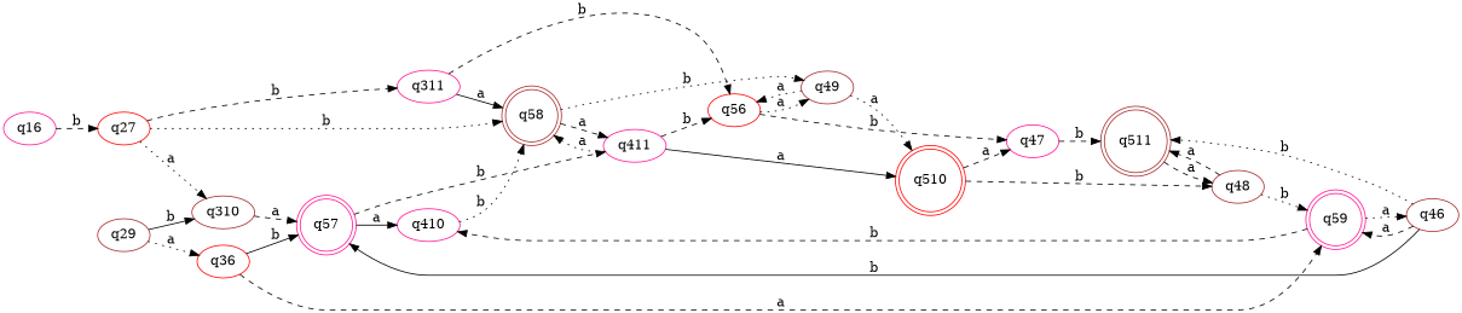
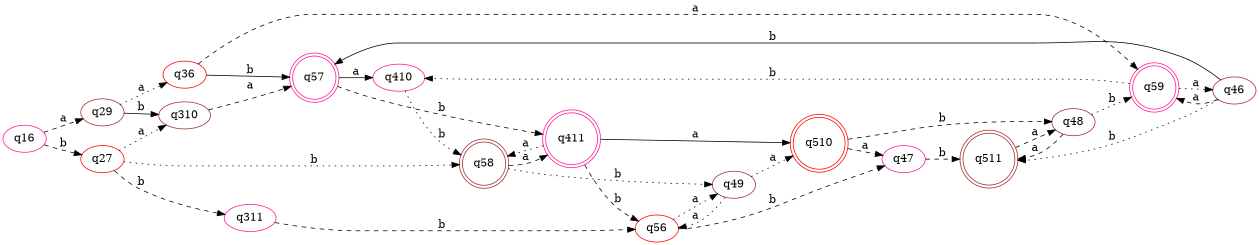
  digraph {
    rankdir=LR
    node [color=deeppink]
    edge [style=dashed]
    n1 [label=q16]
    n2 [color=red label=q27]
    n3 [color=brown label=q29]
    n4 [color=brown label=q310]
    n5 [label=q311]
    n6 [color=brown label=q58 shape=doublecircle]
    n7 [color=red label=q36]
    n8 [label=q57 shape=doublecircle]
    n9 [color=red label=q56]
    n10 [label=q59 shape=doublecircle]
    n11 [label=q410]
-   n12 [label=q411]
+   n12 [label=q411 shape=doublecircle]
    n13 [color=brown label=q46]
    n14 [color=brown label=q49]
    n15 [label=q47]
    n16 [color=brown label=q511 shape=doublecircle]
    n17 [color=red label=q510 shape=doublecircle]
    n18 [color=brown label=q48]
    n1 -> n2 [label=b]
+   n1 -> n3 [label=a]
    n2 -> n4 [label=a style=dotted]
    n2 -> n5 [label=b]
    n2 -> n6 [label=b style=dotted]
    n3 -> n4 [label=b style=solid]
    n3 -> n7 [label=a style=dotted]
    n4 -> n8 [label=a]
-   n5 -> n6 [label=a style=solid]
    n5 -> n9 [label=b]
    n6 -> n12 [label=a]
    n6 -> n14 [label=b style=dotted]
    n7 -> n8 [label=b style=solid]
    n7 -> n10 [label=a]
    n8 -> n11 [label=a style=solid]
    n8 -> n12 [label=b]
    n9 -> n14 [label=a style=dotted]
    n9 -> n15 [label=b]
-   n10 -> n11 [label=b]
+   n10 -> n11 [label=b style=dotted]
    n10 -> n13 [label=a style=dotted]
    n11 -> n6 [label=b style=dotted]
    n12 -> n6 [label=a style=dotted]
    n12 -> n9 [label=b]
    n12 -> n17 [label=a style=solid]
    n13 -> n8 [label=b style=solid]
    n13 -> n10 [label=a]
    n13 -> n16 [label=b style=dotted]
    n14 -> n9 [label=a style=dotted]
    n14 -> n17 [label=a style=dotted]
    n15 -> n16 [label=b]
    n16 -> n18 [label=a]
    n17 -> n15 [label=a]
    n17 -> n18 [label=b]
    n18 -> n10 [label=b style=dotted]
    n18 -> n16 [label=a]
  }
